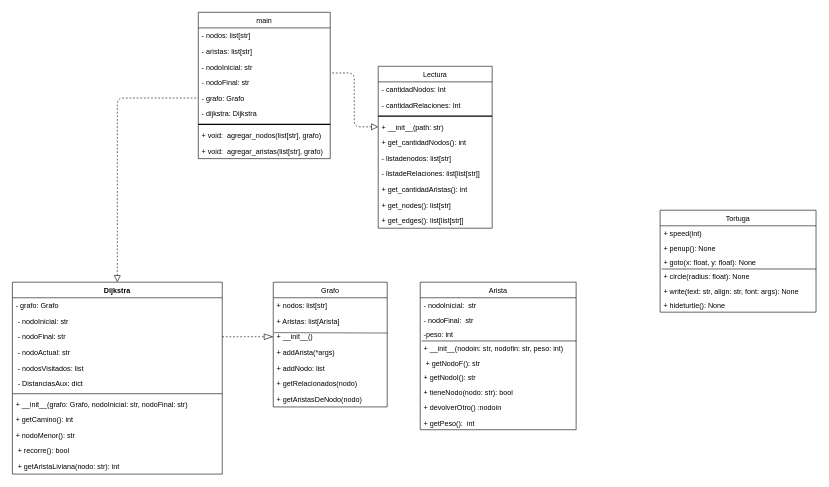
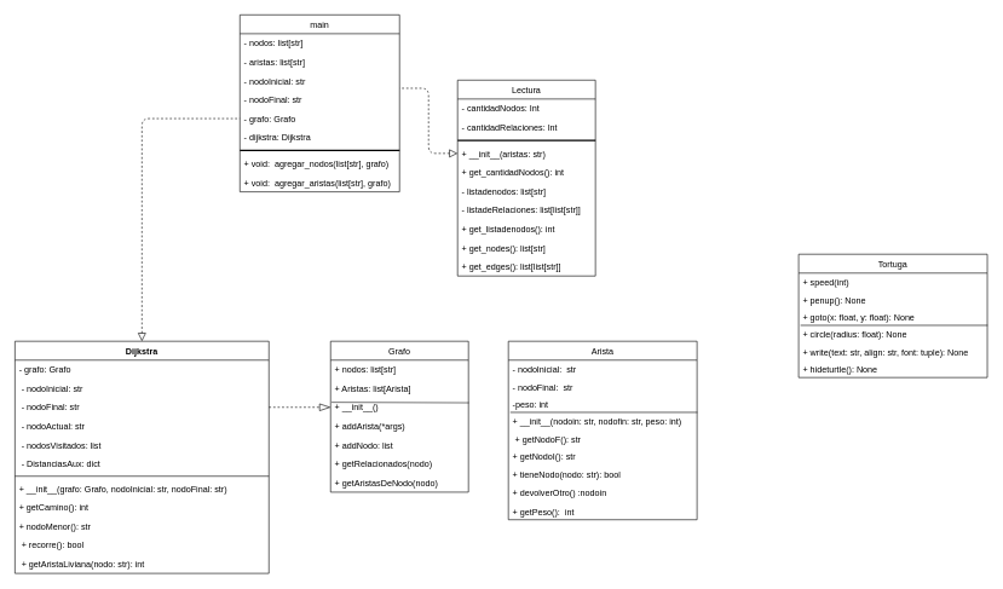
  <mxCell id="0" />
  <mxCell id="1" parent="0" />
  <mxCell id="2" value="Grafo" style="swimlane;fontStyle=0;childLayout=stackLayout;horizontal=1;startSize=26;fillColor=none;horizontalStack=0;resizeParent=1;resizeParentMax=0;resizeLast=0;collapsible=1;marginBottom=0;" parent="1" vertex="1"><mxGeometry x="455" y="470" width="190" height="208" as="geometry" /></mxCell>
  <mxCell id="3" value="+ nodos: list[str]" style="text;strokeColor=none;fillColor=none;align=left;verticalAlign=top;spacingLeft=4;spacingRight=4;overflow=hidden;rotatable=0;points=[[0,0.5],[1,0.5]];portConstraint=eastwest;" parent="2" vertex="1"><mxGeometry y="26" width="190" height="26" as="geometry" /></mxCell>
  <mxCell id="4" value="+ Aristas: list[Arista]" style="text;strokeColor=none;fillColor=none;align=left;verticalAlign=top;spacingLeft=4;spacingRight=4;overflow=hidden;rotatable=0;points=[[0,0.5],[1,0.5]];portConstraint=eastwest;" parent="2" vertex="1"><mxGeometry y="52" width="190" height="26" as="geometry" /></mxCell>
  <mxCell id="5" value="" style="endArrow=none;html=1;rounded=0;exitX=0.007;exitY=0.235;exitDx=0;exitDy=0;exitPerimeter=0;entryX=1.003;entryY=0.261;entryDx=0;entryDy=0;entryPerimeter=0;strokeWidth=1;endSize=0;opacity=90;jumpSize=3;" parent="2" source="6" target="6" edge="1"><mxGeometry width="50" height="50" relative="1" as="geometry"><mxPoint x="10.0" y="83.278" as="sourcePoint" /><mxPoint x="149.58" y="82.81" as="targetPoint" /></mxGeometry></mxCell>
  <mxCell id="6" value="+ __init__()  " style="text;strokeColor=none;fillColor=none;align=left;verticalAlign=top;spacingLeft=4;spacingRight=4;overflow=hidden;rotatable=0;points=[[0,0.5],[1,0.5]];portConstraint=eastwest;" parent="2" vertex="1"><mxGeometry y="78" width="190" height="26" as="geometry" /></mxCell>
  <mxCell id="7" value="+ addArista(*args)" style="text;strokeColor=none;fillColor=none;align=left;verticalAlign=top;spacingLeft=4;spacingRight=4;overflow=hidden;rotatable=0;points=[[0,0.5],[1,0.5]];portConstraint=eastwest;" parent="2" vertex="1"><mxGeometry y="104" width="190" height="26" as="geometry" /></mxCell>
  <mxCell id="8" value="+ addNodo: list" style="text;strokeColor=none;fillColor=none;align=left;verticalAlign=top;spacingLeft=4;spacingRight=4;overflow=hidden;rotatable=0;points=[[0,0.5],[1,0.5]];portConstraint=eastwest;" parent="2" vertex="1"><mxGeometry y="130" width="190" height="26" as="geometry" /></mxCell>
  <mxCell id="9" value="+ getRelacionados(nodo)  " style="text;strokeColor=none;fillColor=none;align=left;verticalAlign=top;spacingLeft=4;spacingRight=4;overflow=hidden;rotatable=0;points=[[0,0.5],[1,0.5]];portConstraint=eastwest;" parent="2" vertex="1"><mxGeometry y="156" width="190" height="26" as="geometry" /></mxCell>
  <mxCell id="10" value="+ getAristasDeNodo(nodo)  " style="text;strokeColor=none;fillColor=none;align=left;verticalAlign=top;spacingLeft=4;spacingRight=4;overflow=hidden;rotatable=0;points=[[0,0.5],[1,0.5]];portConstraint=eastwest;" parent="2" vertex="1"><mxGeometry y="182" width="190" height="26" as="geometry" /></mxCell>
  <mxCell id="11" value="Arista" style="swimlane;fontStyle=0;childLayout=stackLayout;horizontal=1;startSize=26;fillColor=none;horizontalStack=0;resizeParent=1;resizeParentMax=0;resizeLast=0;collapsible=1;marginBottom=0;" parent="1" vertex="1"><mxGeometry x="700" y="470" width="260" height="246" as="geometry" /></mxCell>
  <mxCell id="12" value="" style="endArrow=none;html=1;rounded=0;exitX=0.01;exitY=0;exitDx=0;exitDy=0;exitPerimeter=0;entryX=1.002;entryY=0;entryDx=0;entryDy=0;entryPerimeter=0;" parent="11" source="16" target="16" edge="1"><mxGeometry width="50" height="50" relative="1" as="geometry"><mxPoint x="10" y="180" as="sourcePoint" /><mxPoint x="60" y="130" as="targetPoint" /></mxGeometry></mxCell>
  <mxCell id="13" value="- nodoInicial:  str" style="text;strokeColor=none;fillColor=none;align=left;verticalAlign=top;spacingLeft=4;spacingRight=4;overflow=hidden;rotatable=0;points=[[0,0.5],[1,0.5]];portConstraint=eastwest;" parent="11" vertex="1"><mxGeometry y="26" width="260" height="24" as="geometry" /></mxCell>
  <mxCell id="14" value="- nodoFinal:  str" style="text;strokeColor=none;fillColor=none;align=left;verticalAlign=top;spacingLeft=4;spacingRight=4;overflow=hidden;rotatable=0;points=[[0,0.5],[1,0.5]];portConstraint=eastwest;" parent="11" vertex="1"><mxGeometry y="50" width="260" height="24" as="geometry" /></mxCell>
  <mxCell id="15" value="-peso: int" style="text;strokeColor=none;fillColor=none;align=left;verticalAlign=top;spacingLeft=4;spacingRight=4;overflow=hidden;rotatable=0;points=[[0,0.5],[1,0.5]];portConstraint=eastwest;" parent="11" vertex="1"><mxGeometry y="74" width="260" height="24" as="geometry" /></mxCell>
  <mxCell id="16" value="+ __init__(nodoin: str, nodofin: str, peso: int) " style="text;strokeColor=none;fillColor=none;align=left;verticalAlign=top;spacingLeft=4;spacingRight=4;overflow=hidden;rotatable=0;points=[[0,0.5],[1,0.5]];portConstraint=eastwest;" parent="11" vertex="1"><mxGeometry y="98" width="260" height="24" as="geometry" /></mxCell>
  <mxCell id="17" value=" + getNodoF(): str" style="text;strokeColor=none;fillColor=none;align=left;verticalAlign=top;spacingLeft=4;spacingRight=4;overflow=hidden;rotatable=0;points=[[0,0.5],[1,0.5]];portConstraint=eastwest;" parent="11" vertex="1"><mxGeometry y="122" width="260" height="24" as="geometry" /></mxCell>
  <mxCell id="18" value="+ getNodoI(): str" style="text;strokeColor=none;fillColor=none;align=left;verticalAlign=top;spacingLeft=4;spacingRight=4;overflow=hidden;rotatable=0;points=[[0,0.5],[1,0.5]];portConstraint=eastwest;" parent="11" vertex="1"><mxGeometry y="146" width="260" height="24" as="geometry" /></mxCell>
  <mxCell id="19" value="+ tieneNodo(nodo: str): bool" style="text;strokeColor=none;fillColor=none;align=left;verticalAlign=top;spacingLeft=4;spacingRight=4;overflow=hidden;rotatable=0;points=[[0,0.5],[1,0.5]];portConstraint=eastwest;" parent="11" vertex="1"><mxGeometry y="170" width="260" height="26" as="geometry" /></mxCell>
  <mxCell id="20" value="+ devolverOtro() :nodoin " style="text;strokeColor=none;fillColor=none;align=left;verticalAlign=top;spacingLeft=4;spacingRight=4;overflow=hidden;rotatable=0;points=[[0,0.5],[1,0.5]];portConstraint=eastwest;" parent="11" vertex="1"><mxGeometry y="196" width="260" height="26" as="geometry" /></mxCell>
  <mxCell id="21" value="+ getPeso():  int" style="text;strokeColor=none;fillColor=none;align=left;verticalAlign=top;spacingLeft=4;spacingRight=4;overflow=hidden;rotatable=0;points=[[0,0.5],[1,0.5]];portConstraint=eastwest;" parent="11" vertex="1"><mxGeometry y="222" width="260" height="24" as="geometry" /></mxCell>
  <mxCell id="22" value="Lectura" style="swimlane;fontStyle=0;childLayout=stackLayout;horizontal=1;startSize=26;fillColor=none;horizontalStack=0;resizeParent=1;resizeParentMax=0;resizeLast=0;collapsible=1;marginBottom=0;" parent="1" vertex="1"><mxGeometry x="630" y="110" width="190" height="270" as="geometry" /></mxCell>
  <mxCell id="23" value="- cantidadNodos: Int" style="text;strokeColor=none;fillColor=none;align=left;verticalAlign=top;spacingLeft=4;spacingRight=4;overflow=hidden;rotatable=0;points=[[0,0.5],[1,0.5]];portConstraint=eastwest;" parent="22" vertex="1"><mxGeometry y="26" width="190" height="26" as="geometry" /></mxCell>
  <mxCell id="24" value="- cantidadRelaciones: Int" style="text;strokeColor=none;fillColor=none;align=left;verticalAlign=top;spacingLeft=4;spacingRight=4;overflow=hidden;rotatable=0;points=[[0,0.5],[1,0.5]];portConstraint=eastwest;" parent="22" vertex="1"><mxGeometry y="52" width="190" height="26" as="geometry" /></mxCell>
  <mxCell id="25" value="" style="line;strokeWidth=2;html=1;" parent="22" vertex="1"><mxGeometry y="78" width="190" height="10" as="geometry" /></mxCell>
- <mxCell id="26" value="+ __init__(path: str)" style="text;strokeColor=none;fillColor=none;align=left;verticalAlign=top;spacingLeft=4;spacingRight=4;overflow=hidden;rotatable=0;points=[[0,0.5],[1,0.5]];portConstraint=eastwest;" parent="22" vertex="1"><mxGeometry y="88" width="190" height="26" as="geometry" /></mxCell>
+ <mxCell id="26" value="+ __init__(aristas: str)" style="text;strokeColor=none;fillColor=none;align=left;verticalAlign=top;spacingLeft=4;spacingRight=4;overflow=hidden;rotatable=0;points=[[0,0.5],[1,0.5]];portConstraint=eastwest;" parent="22" vertex="1"><mxGeometry y="88" width="190" height="26" as="geometry" /></mxCell>
  <mxCell id="27" value="+ get_cantidadNodos(): int " style="text;strokeColor=none;fillColor=none;align=left;verticalAlign=top;spacingLeft=4;spacingRight=4;overflow=hidden;rotatable=0;points=[[0,0.5],[1,0.5]];portConstraint=eastwest;" parent="22" vertex="1"><mxGeometry y="114" width="190" height="26" as="geometry" /></mxCell>
  <mxCell id="28" value=" - listadenodos: list[str]  " style="text;strokeColor=none;fillColor=none;align=left;verticalAlign=top;spacingLeft=4;spacingRight=4;overflow=hidden;rotatable=0;points=[[0,0.5],[1,0.5]];portConstraint=eastwest;" parent="22" vertex="1"><mxGeometry y="140" width="190" height="26" as="geometry" /></mxCell>
  <mxCell id="29" value=" - listadeRelaciones: list[list[str]]  " style="text;strokeColor=none;fillColor=none;align=left;verticalAlign=top;spacingLeft=4;spacingRight=4;overflow=hidden;rotatable=0;points=[[0,0.5],[1,0.5]];portConstraint=eastwest;" parent="22" vertex="1"><mxGeometry y="166" width="190" height="26" as="geometry" /></mxCell>
- <mxCell id="30" value="+ get_cantidadAristas(): int" style="text;strokeColor=none;fillColor=none;align=left;verticalAlign=top;spacingLeft=4;spacingRight=4;overflow=hidden;rotatable=0;points=[[0,0.5],[1,0.5]];portConstraint=eastwest;" parent="22" vertex="1"><mxGeometry y="192" width="190" height="26" as="geometry" /></mxCell>
+ <mxCell id="30" value="+ get_listadenodos(): int" style="text;strokeColor=none;fillColor=none;align=left;verticalAlign=top;spacingLeft=4;spacingRight=4;overflow=hidden;rotatable=0;points=[[0,0.5],[1,0.5]];portConstraint=eastwest;" parent="22" vertex="1"><mxGeometry y="192" width="190" height="26" as="geometry" /></mxCell>
  <mxCell id="31" value="+ get_nodes(): list[str]" style="text;strokeColor=none;fillColor=none;align=left;verticalAlign=top;spacingLeft=4;spacingRight=4;overflow=hidden;rotatable=0;points=[[0,0.5],[1,0.5]];portConstraint=eastwest;" parent="22" vertex="1"><mxGeometry y="218" width="190" height="26" as="geometry" /></mxCell>
  <mxCell id="32" value="+ get_edges(): list[list[str]]" style="text;strokeColor=none;fillColor=none;align=left;verticalAlign=top;spacingLeft=4;spacingRight=4;overflow=hidden;rotatable=0;points=[[0,0.5],[1,0.5]];portConstraint=eastwest;" parent="22" vertex="1"><mxGeometry y="244" width="190" height="26" as="geometry" /></mxCell>
  <mxCell id="33" value="main" style="swimlane;fontStyle=0;childLayout=stackLayout;horizontal=1;startSize=26;fillColor=none;horizontalStack=0;resizeParent=1;resizeParentMax=0;resizeLast=0;collapsible=1;marginBottom=0;" parent="1" vertex="1"><mxGeometry x="330" y="20" width="220" height="244" as="geometry" /></mxCell>
  <mxCell id="34" value="- nodos: list[str]" style="text;strokeColor=none;fillColor=none;align=left;verticalAlign=top;spacingLeft=4;spacingRight=4;overflow=hidden;rotatable=0;points=[[0,0.5],[1,0.5]];portConstraint=eastwest;" parent="33" vertex="1"><mxGeometry y="26" width="220" height="26" as="geometry" /></mxCell>
  <mxCell id="35" value="- aristas: list[str]" style="text;strokeColor=none;fillColor=none;align=left;verticalAlign=top;spacingLeft=4;spacingRight=4;overflow=hidden;rotatable=0;points=[[0,0.5],[1,0.5]];portConstraint=eastwest;" parent="33" vertex="1"><mxGeometry y="52" width="220" height="26" as="geometry" /></mxCell>
  <mxCell id="36" value="- nodoInicial: str" style="text;strokeColor=none;fillColor=none;align=left;verticalAlign=top;spacingLeft=4;spacingRight=4;overflow=hidden;rotatable=0;points=[[0,0.5],[1,0.5]];portConstraint=eastwest;" parent="33" vertex="1"><mxGeometry y="78" width="220" height="26" as="geometry" /></mxCell>
  <mxCell id="37" value="- nodoFinal: str" style="text;strokeColor=none;fillColor=none;align=left;verticalAlign=top;spacingLeft=4;spacingRight=4;overflow=hidden;rotatable=0;points=[[0,0.5],[1,0.5]];portConstraint=eastwest;" parent="33" vertex="1"><mxGeometry y="104" width="220" height="26" as="geometry" /></mxCell>
  <mxCell id="38" value="- grafo: Grafo" style="text;strokeColor=none;fillColor=none;align=left;verticalAlign=top;spacingLeft=4;spacingRight=4;overflow=hidden;rotatable=0;points=[[0,0.5],[1,0.5]];portConstraint=eastwest;" vertex="1" parent="33"><mxGeometry y="130" width="220" height="26" as="geometry" /></mxCell>
  <mxCell id="39" value="- dijkstra: Dijkstra " style="text;strokeColor=none;fillColor=none;align=left;verticalAlign=top;spacingLeft=4;spacingRight=4;overflow=hidden;rotatable=0;points=[[0,0.5],[1,0.5]];portConstraint=eastwest;" vertex="1" parent="33"><mxGeometry y="156" width="220" height="26" as="geometry" /></mxCell>
  <mxCell id="40" value="" style="line;strokeWidth=2;html=1;" parent="33" vertex="1"><mxGeometry y="182" width="220" height="10" as="geometry" /></mxCell>
  <mxCell id="41" value="+ void:  agregar_nodos(list[str], grafo)" style="text;strokeColor=none;fillColor=none;align=left;verticalAlign=top;spacingLeft=4;spacingRight=4;overflow=hidden;rotatable=0;points=[[0,0.5],[1,0.5]];portConstraint=eastwest;" parent="33" vertex="1"><mxGeometry y="192" width="220" height="26" as="geometry" /></mxCell>
  <mxCell id="42" value="+ void:  agregar_aristas(list[str], grafo)" style="text;strokeColor=none;fillColor=none;align=left;verticalAlign=top;spacingLeft=4;spacingRight=4;overflow=hidden;rotatable=0;points=[[0,0.5],[1,0.5]];portConstraint=eastwest;" parent="33" vertex="1"><mxGeometry y="218" width="220" height="26" as="geometry" /></mxCell>
  <mxCell id="43" style="edgeStyle=orthogonalEdgeStyle;html=1;exitX=0.5;exitY=0;exitDx=0;exitDy=0;entryX=0;entryY=0.5;entryDx=0;entryDy=0;dashed=1;labelBackgroundColor=none;labelBorderColor=none;fontColor=default;endArrow=none;endFill=0;startSize=9;endSize=13;startArrow=block;startFill=0;" parent="1" source="44" target="38" edge="1"><mxGeometry relative="1" as="geometry" /></mxCell>
  <mxCell id="44" value="Dijkstra" style="swimlane;fontStyle=1;align=center;verticalAlign=top;childLayout=stackLayout;horizontal=1;startSize=26;horizontalStack=0;resizeParent=1;resizeParentMax=0;resizeLast=0;collapsible=1;marginBottom=0;" parent="1" vertex="1"><mxGeometry x="20" y="470" width="350" height="320" as="geometry" /></mxCell>
  <mxCell id="45" value=" - grafo: Grafo " style="text;strokeColor=none;fillColor=none;align=left;verticalAlign=top;spacingLeft=4;spacingRight=4;overflow=hidden;rotatable=0;points=[[0,0.5],[1,0.5]];portConstraint=eastwest;" parent="44" vertex="1"><mxGeometry y="26" width="350" height="26" as="geometry" /></mxCell>
  <mxCell id="46" value=" - nodoInicial: str" style="text;strokeColor=none;fillColor=none;align=left;verticalAlign=top;spacingLeft=4;spacingRight=4;overflow=hidden;rotatable=0;points=[[0,0.5],[1,0.5]];portConstraint=eastwest;" parent="44" vertex="1"><mxGeometry y="52" width="350" height="26" as="geometry" /></mxCell>
  <mxCell id="47" value=" - nodoFinal: str" style="text;strokeColor=none;fillColor=none;align=left;verticalAlign=top;spacingLeft=4;spacingRight=4;overflow=hidden;rotatable=0;points=[[0,0.5],[1,0.5]];portConstraint=eastwest;" parent="44" vertex="1"><mxGeometry y="78" width="350" height="26" as="geometry" /></mxCell>
  <mxCell id="48" value=" - nodoActual: str" style="text;strokeColor=none;fillColor=none;align=left;verticalAlign=top;spacingLeft=4;spacingRight=4;overflow=hidden;rotatable=0;points=[[0,0.5],[1,0.5]];portConstraint=eastwest;" parent="44" vertex="1"><mxGeometry y="104" width="350" height="26" as="geometry" /></mxCell>
  <mxCell id="49" value=" - nodosVisitados: list" style="text;strokeColor=none;fillColor=none;align=left;verticalAlign=top;spacingLeft=4;spacingRight=4;overflow=hidden;rotatable=0;points=[[0,0.5],[1,0.5]];portConstraint=eastwest;" parent="44" vertex="1"><mxGeometry y="130" width="350" height="26" as="geometry" /></mxCell>
  <mxCell id="50" value=" - DistanciasAux: dict" style="text;strokeColor=none;fillColor=none;align=left;verticalAlign=top;spacingLeft=4;spacingRight=4;overflow=hidden;rotatable=0;points=[[0,0.5],[1,0.5]];portConstraint=eastwest;" parent="44" vertex="1"><mxGeometry y="156" width="350" height="26" as="geometry" /></mxCell>
  <mxCell id="51" value="" style="line;strokeWidth=1;fillColor=none;align=left;verticalAlign=middle;spacingTop=-1;spacingLeft=3;spacingRight=3;rotatable=0;labelPosition=right;points=[];portConstraint=eastwest;strokeColor=inherit;" parent="44" vertex="1"><mxGeometry y="182" width="350" height="8" as="geometry" /></mxCell>
  <mxCell id="52" value="+ __init__(grafo: Grafo, nodoInicial: str, nodoFinal: str)" style="text;strokeColor=none;fillColor=none;align=left;verticalAlign=top;spacingLeft=4;spacingRight=4;overflow=hidden;rotatable=0;points=[[0,0.5],[1,0.5]];portConstraint=eastwest;" parent="44" vertex="1"><mxGeometry y="190" width="350" height="26" as="geometry" /></mxCell>
  <mxCell id="53" value="+ getCamino(): int" style="text;strokeColor=none;fillColor=none;align=left;verticalAlign=top;spacingLeft=4;spacingRight=4;overflow=hidden;rotatable=0;points=[[0,0.5],[1,0.5]];portConstraint=eastwest;" parent="44" vertex="1"><mxGeometry y="216" width="350" height="26" as="geometry" /></mxCell>
  <mxCell id="54" value="+ nodoMenor(): str" style="text;strokeColor=none;fillColor=none;align=left;verticalAlign=top;spacingLeft=4;spacingRight=4;overflow=hidden;rotatable=0;points=[[0,0.5],[1,0.5]];portConstraint=eastwest;" parent="44" vertex="1"><mxGeometry y="242" width="350" height="26" as="geometry" /></mxCell>
  <mxCell id="55" value=" + recorre(): bool" style="text;strokeColor=none;fillColor=none;align=left;verticalAlign=top;spacingLeft=4;spacingRight=4;overflow=hidden;rotatable=0;points=[[0,0.5],[1,0.5]];portConstraint=eastwest;" parent="44" vertex="1"><mxGeometry y="268" width="350" height="26" as="geometry" /></mxCell>
  <mxCell id="56" value=" + getAristaLiviana(nodo: str): int" style="text;strokeColor=none;fillColor=none;align=left;verticalAlign=top;spacingLeft=4;spacingRight=4;overflow=hidden;rotatable=0;points=[[0,0.5],[1,0.5]];portConstraint=eastwest;" parent="44" vertex="1"><mxGeometry y="294" width="350" height="26" as="geometry" /></mxCell>
  <mxCell id="57" style="edgeStyle=none;html=1;exitX=1;exitY=0.5;exitDx=0;exitDy=0;labelBackgroundColor=none;labelBorderColor=none;fontColor=default;endArrow=blockThin;endFill=0;startSize=9;endSize=13;dashed=1;" parent="1" source="47" target="6" edge="1"><mxGeometry relative="1" as="geometry" /></mxCell>
  <mxCell id="58" style="edgeStyle=orthogonalEdgeStyle;html=1;exitX=0;exitY=0.5;exitDx=0;exitDy=0;entryX=1;entryY=0.891;entryDx=0;entryDy=0;entryPerimeter=0;dashed=1;labelBackgroundColor=none;labelBorderColor=none;fontColor=default;endArrow=none;endFill=0;startSize=9;endSize=13;elbow=vertical;startArrow=block;startFill=0;" parent="1" source="26" target="36" edge="1"><mxGeometry relative="1" as="geometry" /></mxCell>
  <mxCell id="59" value="Tortuga" style="swimlane;fontStyle=0;childLayout=stackLayout;horizontal=1;startSize=26;fillColor=none;horizontalStack=0;resizeParent=1;resizeParentMax=0;resizeLast=0;collapsible=1;marginBottom=0;" parent="1" vertex="1"><mxGeometry x="1100" y="350" width="260" height="170" as="geometry" /></mxCell>
  <mxCell id="60" value="" style="endArrow=none;html=1;rounded=0;exitX=0.01;exitY=0;exitDx=0;exitDy=0;exitPerimeter=0;entryX=1.002;entryY=0;entryDx=0;entryDy=0;entryPerimeter=0;" parent="59" edge="1"><mxGeometry width="50" height="50" relative="1" as="geometry"><mxPoint x="2.6" y="98" as="sourcePoint" /><mxPoint x="260.52" y="98" as="targetPoint" /></mxGeometry></mxCell>
  <mxCell id="61" value=" + speed(int)  " style="text;strokeColor=none;fillColor=none;align=left;verticalAlign=top;spacingLeft=4;spacingRight=4;overflow=hidden;rotatable=0;points=[[0,0.5],[1,0.5]];portConstraint=eastwest;" parent="59" vertex="1"><mxGeometry y="26" width="260" height="24" as="geometry" /></mxCell>
  <mxCell id="62" value="+ penup(): None " style="text;strokeColor=none;fillColor=none;align=left;verticalAlign=top;spacingLeft=4;spacingRight=4;overflow=hidden;rotatable=0;points=[[0,0.5],[1,0.5]];portConstraint=eastwest;" parent="59" vertex="1"><mxGeometry y="50" width="260" height="24" as="geometry" /></mxCell>
  <mxCell id="63" value=" + goto(x: float, y: float): None   " style="text;strokeColor=none;fillColor=none;align=left;verticalAlign=top;spacingLeft=4;spacingRight=4;overflow=hidden;rotatable=0;points=[[0,0.5],[1,0.5]];portConstraint=eastwest;" parent="59" vertex="1"><mxGeometry y="74" width="260" height="24" as="geometry" /></mxCell>
  <mxCell id="64" value="+ circle(radius: float): None      " style="text;strokeColor=none;fillColor=none;align=left;verticalAlign=top;spacingLeft=4;spacingRight=4;overflow=hidden;rotatable=0;points=[[0,0.5],[1,0.5]];portConstraint=eastwest;" parent="59" vertex="1"><mxGeometry y="98" width="260" height="24" as="geometry" /></mxCell>
- <mxCell id="65" value="+ write(text: str, align: str, font: args): None  " style="text;strokeColor=none;fillColor=none;align=left;verticalAlign=top;spacingLeft=4;spacingRight=4;overflow=hidden;rotatable=0;points=[[0,0.5],[1,0.5]];portConstraint=eastwest;" parent="59" vertex="1"><mxGeometry y="122" width="260" height="24" as="geometry" /></mxCell>
+ <mxCell id="65" value="+ write(text: str, align: str, font: tuple): None  " style="text;strokeColor=none;fillColor=none;align=left;verticalAlign=top;spacingLeft=4;spacingRight=4;overflow=hidden;rotatable=0;points=[[0,0.5],[1,0.5]];portConstraint=eastwest;" parent="59" vertex="1"><mxGeometry y="122" width="260" height="24" as="geometry" /></mxCell>
  <mxCell id="66" value="+ hideturtle(): None     " style="text;strokeColor=none;fillColor=none;align=left;verticalAlign=top;spacingLeft=4;spacingRight=4;overflow=hidden;rotatable=0;points=[[0,0.5],[1,0.5]];portConstraint=eastwest;" parent="59" vertex="1"><mxGeometry y="146" width="260" height="24" as="geometry" /></mxCell>
